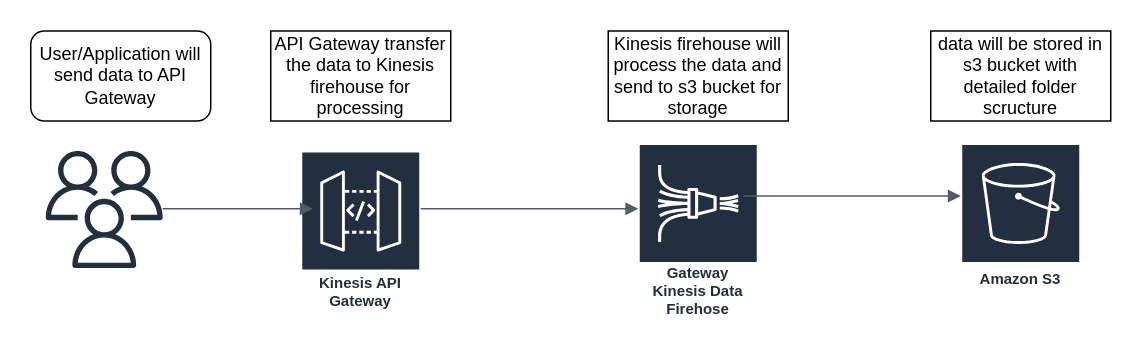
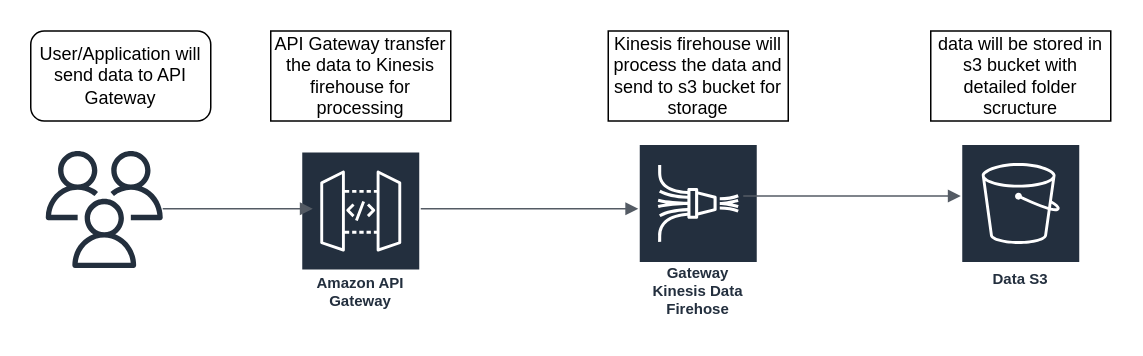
  <mxCell id="0" />
  <mxCell id="1" parent="0" />
  <mxCell id="2" value="" style="sketch=0;outlineConnect=0;fontColor=#232F3E;gradientColor=none;fillColor=#232F3D;strokeColor=none;dashed=0;verticalLabelPosition=bottom;verticalAlign=top;align=center;html=1;fontSize=12;fontStyle=0;aspect=fixed;pointerEvents=1;shape=mxgraph.aws4.users;" vertex="1" parent="1"><mxGeometry x="30" y="100" width="78" height="78" as="geometry" /></mxCell>
- <mxCell id="3" value="Kinesis API Gateway" style="sketch=0;outlineConnect=0;fontColor=#232F3E;gradientColor=none;strokeColor=#ffffff;fillColor=#232F3E;dashed=0;verticalLabelPosition=middle;verticalAlign=bottom;align=center;html=1;whiteSpace=wrap;fontSize=10;fontStyle=1;spacing=3;shape=mxgraph.aws4.productIcon;prIcon=mxgraph.aws4.api_gateway;" vertex="1" parent="1"><mxGeometry x="200" y="100" width="80" height="110" as="geometry" /></mxCell>
+ <mxCell id="3" value="Amazon API Gateway" style="sketch=0;outlineConnect=0;fontColor=#232F3E;gradientColor=none;strokeColor=#ffffff;fillColor=#232F3E;dashed=0;verticalLabelPosition=middle;verticalAlign=bottom;align=center;html=1;whiteSpace=wrap;fontSize=10;fontStyle=1;spacing=3;shape=mxgraph.aws4.productIcon;prIcon=mxgraph.aws4.api_gateway;" vertex="1" parent="1"><mxGeometry x="200" y="100" width="80" height="110" as="geometry" /></mxCell>
  <mxCell id="4" value="" style="edgeStyle=orthogonalEdgeStyle;html=1;endArrow=block;elbow=vertical;startArrow=none;endFill=1;strokeColor=#545B64;rounded=0;" edge="1" parent="1"><mxGeometry width="100" relative="1" as="geometry"><mxPoint x="108" y="138.5" as="sourcePoint" /><mxPoint x="208" y="138.5" as="targetPoint" /></mxGeometry></mxCell>
  <mxCell id="5" value="Gateway Kinesis Data Firehose" style="sketch=0;outlineConnect=0;fontColor=#232F3E;gradientColor=none;strokeColor=#ffffff;fillColor=#232F3E;dashed=0;verticalLabelPosition=middle;verticalAlign=bottom;align=center;html=1;whiteSpace=wrap;fontSize=10;fontStyle=1;spacing=3;shape=mxgraph.aws4.productIcon;prIcon=mxgraph.aws4.kinesis_data_firehose;" vertex="1" parent="1"><mxGeometry x="425" y="95" width="80" height="120" as="geometry" /></mxCell>
  <mxCell id="6" value="" style="edgeStyle=orthogonalEdgeStyle;html=1;endArrow=block;elbow=vertical;startArrow=none;endFill=1;strokeColor=#545B64;rounded=0;" edge="1" parent="1"><mxGeometry width="100" relative="1" as="geometry"><mxPoint x="280" y="138.5" as="sourcePoint" /><mxPoint x="425" y="138.5" as="targetPoint" /></mxGeometry></mxCell>
- <mxCell id="7" value="Amazon S3" style="sketch=0;outlineConnect=0;fontColor=#232F3E;gradientColor=none;strokeColor=#ffffff;fillColor=#232F3E;dashed=0;verticalLabelPosition=middle;verticalAlign=bottom;align=center;html=1;whiteSpace=wrap;fontSize=10;fontStyle=1;spacing=3;shape=mxgraph.aws4.productIcon;prIcon=mxgraph.aws4.s3;" vertex="1" parent="1"><mxGeometry x="640" y="95" width="80" height="100" as="geometry" /></mxCell>
+ <mxCell id="7" value="Data S3" style="sketch=0;outlineConnect=0;fontColor=#232F3E;gradientColor=none;strokeColor=#ffffff;fillColor=#232F3E;dashed=0;verticalLabelPosition=middle;verticalAlign=bottom;align=center;html=1;whiteSpace=wrap;fontSize=10;fontStyle=1;spacing=3;shape=mxgraph.aws4.productIcon;prIcon=mxgraph.aws4.s3;" vertex="1" parent="1"><mxGeometry x="640" y="95" width="80" height="100" as="geometry" /></mxCell>
  <mxCell id="8" value="" style="edgeStyle=orthogonalEdgeStyle;html=1;endArrow=block;elbow=vertical;startArrow=none;endFill=1;strokeColor=#545B64;rounded=0;" edge="1" parent="1"><mxGeometry width="100" relative="1" as="geometry"><mxPoint x="495" y="130" as="sourcePoint" /><mxPoint x="640" y="130" as="targetPoint" /></mxGeometry></mxCell>
  <mxCell id="9" value="User/Application will send data to API Gateway" style="whiteSpace=wrap;html=1;rounded=1;" vertex="1" parent="1"><mxGeometry x="20" y="20" width="120" height="60" as="geometry" /></mxCell>
  <mxCell id="10" value="API Gateway transfer the data to Kinesis firehouse for processing" style="whiteSpace=wrap;html=1;" vertex="1" parent="1"><mxGeometry x="180" y="20" width="120" height="60" as="geometry" /></mxCell>
  <mxCell id="11" value="Kinesis firehouse will process the data and send to s3 bucket for storage" style="whiteSpace=wrap;html=1;" vertex="1" parent="1"><mxGeometry x="405" y="20" width="120" height="60" as="geometry" /></mxCell>
  <mxCell id="12" value="data will be stored in s3 bucket with detailed folder scructure" style="whiteSpace=wrap;html=1;" vertex="1" parent="1"><mxGeometry x="620" y="20" width="120" height="60" as="geometry" /></mxCell>
